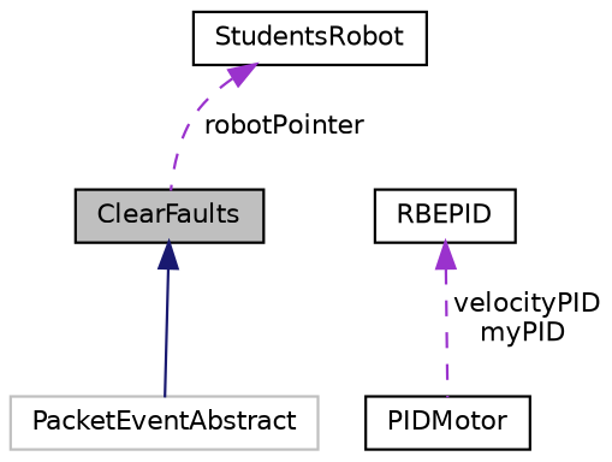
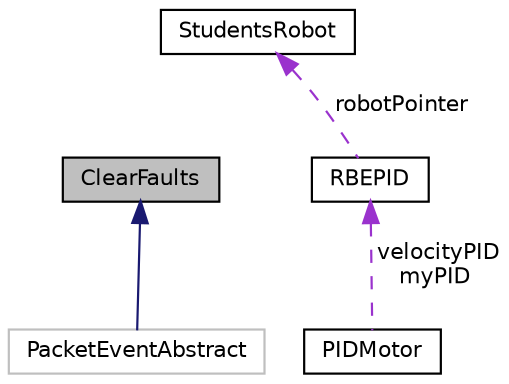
  digraph {
    node [color=black fillcolor=white fontname=Helvetica fontsize=10 shape=record style=filled]
    edge [color=darkorchid3 dir=back fontname=Helvetica fontsize=10 labelfontname=Helvetica labelfontsize=10 style=dashed]
    n1 [fillcolor=grey75 fontcolor=black height=0.2 label=ClearFaults width=0.4]
    n2 [color=grey75 height=0.2 label=PacketEventAbstract width=0.4]
    n3 [height=0.2 label=StudentsRobot width=0.4]
    n4 [height=0.2 label=PIDMotor width=0.4]
    n5 [height=0.2 label=RBEPID width=0.4]
    n1 -> n2 [color=midnightblue style=solid]
-   n3 -> n1 [label=" robotPointer"]
+   n3 -> n5 [label=" robotPointer"]
    n5 -> n4 [label=" velocityPID\nmyPID"]
  }
